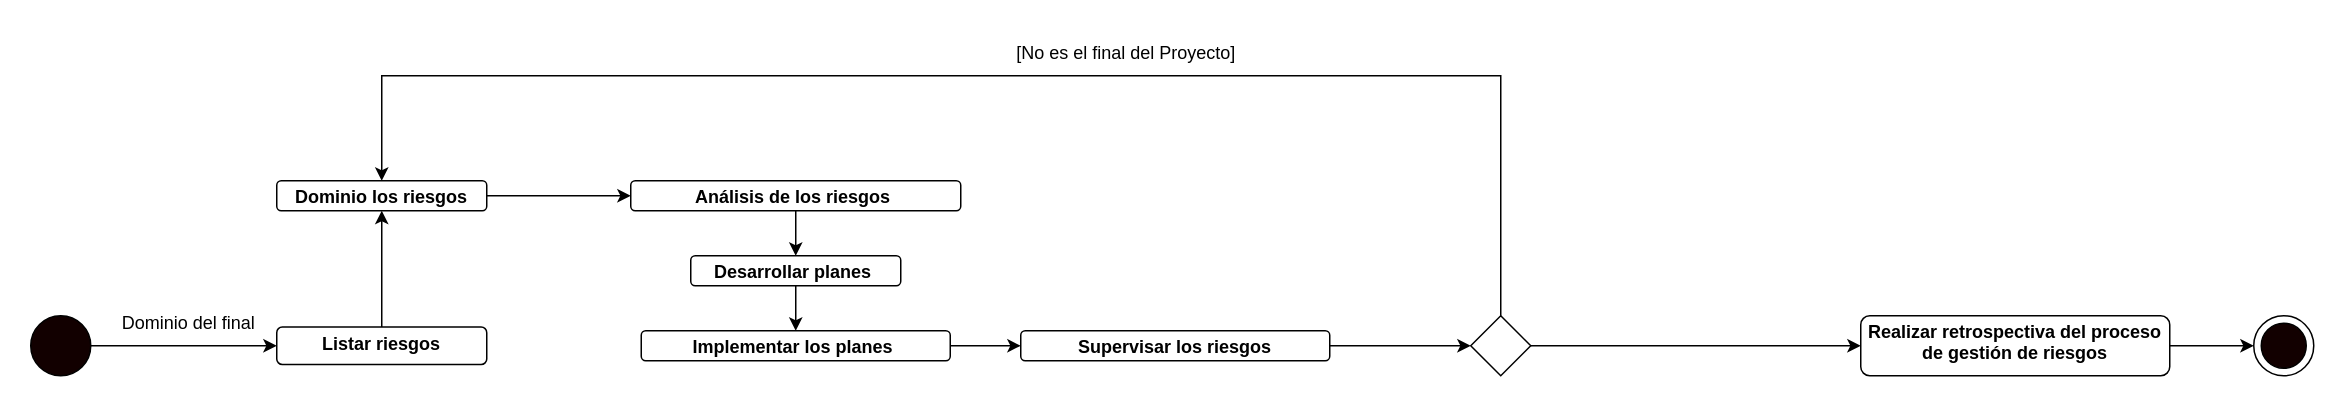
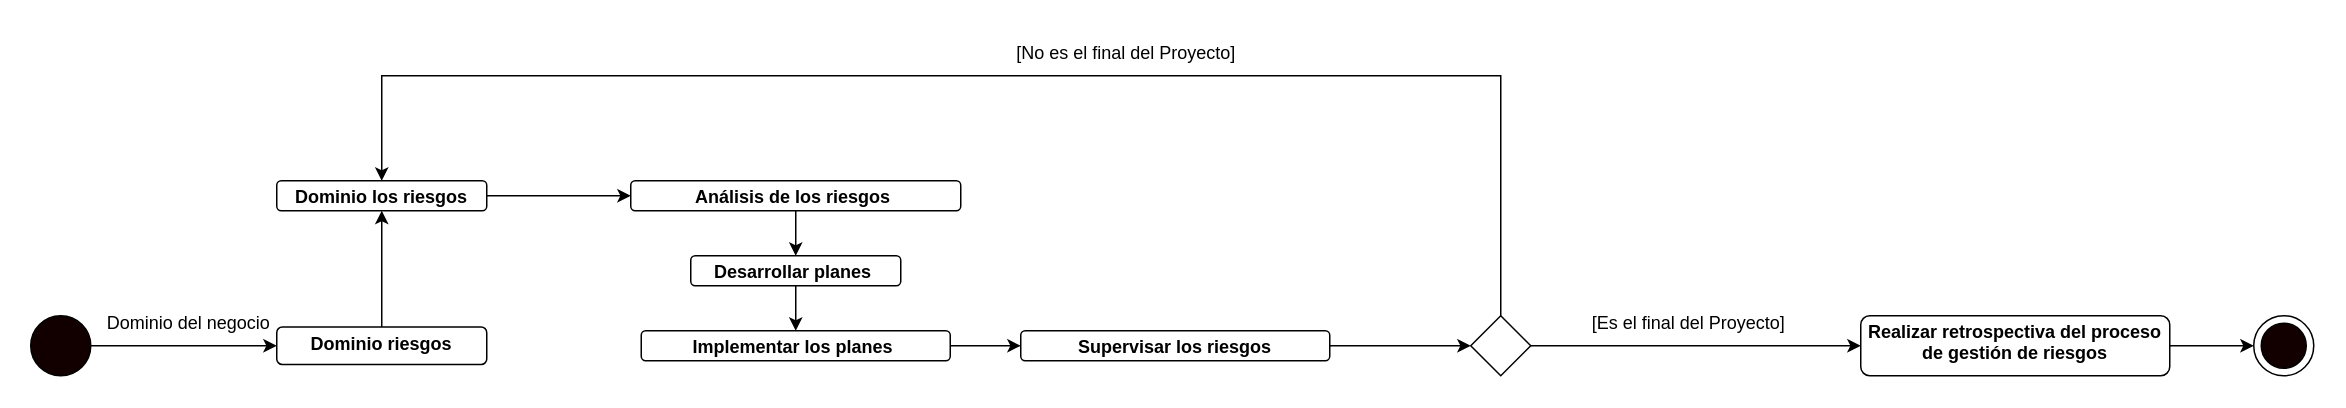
  <mxCell id="0" />
  <mxCell id="1" parent="0" />
  <mxCell id="2" style="edgeStyle=orthogonalEdgeStyle;rounded=0;orthogonalLoop=1;jettySize=auto;html=1;" edge="1" parent="1" source="3" target="8"><mxGeometry relative="1" as="geometry" /></mxCell>
  <mxCell id="3" value="" style="ellipse;whiteSpace=wrap;html=1;aspect=fixed;fillColor=#120000;" vertex="1" parent="1"><mxGeometry x="20" y="210" width="40" height="40" as="geometry" /></mxCell>
  <mxCell id="4" value="" style="group" vertex="1" connectable="0" parent="1"><mxGeometry x="1502" y="210" width="40" height="40" as="geometry" /></mxCell>
  <mxCell id="5" value="" style="ellipse;whiteSpace=wrap;html=1;aspect=fixed;fillColor=#120000;" vertex="1" parent="4"><mxGeometry x="5" y="5" width="30" height="30" as="geometry" /></mxCell>
  <mxCell id="6" value="" style="ellipse;whiteSpace=wrap;html=1;aspect=fixed;fillColor=none;" vertex="1" parent="4"><mxGeometry width="40" height="40" as="geometry" /></mxCell>
  <mxCell id="7" style="edgeStyle=orthogonalEdgeStyle;rounded=0;orthogonalLoop=1;jettySize=auto;html=1;entryX=0.5;entryY=1;entryDx=0;entryDy=0;" edge="1" parent="1" source="8" target="10"><mxGeometry relative="1" as="geometry" /></mxCell>
- <mxCell id="8" value="&lt;p style=&quot;margin:0px;margin-top:4px;text-align:center;&quot;&gt;&lt;b&gt;Listar riesgos&lt;/b&gt;&lt;/p&gt;&lt;div style=&quot;height:2px;&quot;&gt;&lt;/div&gt;" style="verticalAlign=top;align=left;overflow=fill;html=1;whiteSpace=wrap;borderRadius=20px;rounded=1;" vertex="1" parent="1"><mxGeometry x="184" y="217.5" width="140" height="25" as="geometry" /></mxCell>
+ <mxCell id="8" value="&lt;p style=&quot;margin:0px;margin-top:4px;text-align:center;&quot;&gt;&lt;b&gt;Dominio riesgos&lt;/b&gt;&lt;/p&gt;&lt;div style=&quot;height:2px;&quot;&gt;&lt;/div&gt;" style="verticalAlign=top;align=left;overflow=fill;html=1;whiteSpace=wrap;borderRadius=20px;rounded=1;" vertex="1" parent="1"><mxGeometry x="184" y="217.5" width="140" height="25" as="geometry" /></mxCell>
  <mxCell id="9" style="edgeStyle=orthogonalEdgeStyle;rounded=0;orthogonalLoop=1;jettySize=auto;html=1;entryX=0;entryY=0.5;entryDx=0;entryDy=0;" edge="1" parent="1" source="10" target="12"><mxGeometry relative="1" as="geometry" /></mxCell>
  <mxCell id="10" value="&lt;p style=&quot;margin:0px;margin-top:4px;text-align:center;&quot;&gt;&lt;b&gt;Dominio los riesgos&lt;/b&gt;&lt;/p&gt;" style="verticalAlign=top;align=left;overflow=fill;html=1;whiteSpace=wrap;borderRadius=20;rounded=1;" vertex="1" parent="1"><mxGeometry x="184" y="120" width="140" height="20" as="geometry" /></mxCell>
  <mxCell id="11" style="edgeStyle=orthogonalEdgeStyle;rounded=0;orthogonalLoop=1;jettySize=auto;html=1;entryX=0.5;entryY=0;entryDx=0;entryDy=0;" edge="1" parent="1" source="12" target="14"><mxGeometry relative="1" as="geometry" /></mxCell>
  <mxCell id="12" value="&lt;p style=&quot;margin:0px;margin-top:4px;text-align:center;&quot;&gt;&lt;b&gt;Análisis de los riesgos&lt;/b&gt;&lt;span style=&quot;color: rgba(0, 0, 0, 0); font-family: monospace; font-size: 0px; text-wrap: nowrap; background-color: initial; text-align: left;&quot;&gt;%3CmxGraphModel%3E%3Croot%3E%3CmxCell%20id%3D%220%22%2F%3E%3CmxCell%20id%3D%221%22%20parent%3D%220%22%2F%3E%3CmxCell%20id%3D%222%22%20value%3D%22%26lt%3Bp%20style%3D%26quot%3Bmargin%3A0px%3Bmargin-top%3A4px%3Btext-align%3Acenter%3B%26quot%3B%26gt%3B%26lt%3Bb%26gt%3BEvaluar%20los%20riesgos%26lt%3B%2Fb%26gt%3B%26lt%3B%2Fp%26gt%3B%26lt%3Bhr%20size%3D%26quot%3B1%26quot%3B%20style%3D%26quot%3Bborder-style%3Asolid%3B%26quot%3B%26gt%3B%26lt%3Bdiv%20style%3D%26quot%3Bheight%3A2px%3B%26quot%3B%26gt%3B%26lt%3B%2Fdiv%26gt%3B%22%20style%3D%22verticalAlign%3Dtop%3Balign%3Dleft%3Boverflow%3Dfill%3Bhtml%3D1%3BwhiteSpace%3Dwrap%3B%22%20vertex%3D%221%22%20parent%3D%221%22%3E%3CmxGeometry%20x%3D%22350%22%20y%3D%22160%22%20width%3D%22140%22%20height%3D%22120%22%20as%3D%22geometry%22%2F%3E%3C%2FmxCell%3E%3C%2Froot%3E%3C%2FmxGraphModel%3E&lt;/span&gt;&lt;b style=&quot;background-color: initial;&quot;&gt;&amp;nbsp;&lt;/b&gt;&lt;/p&gt;" style="verticalAlign=top;align=left;overflow=fill;html=1;whiteSpace=wrap;borderRadius=20;rounded=1;" vertex="1" parent="1"><mxGeometry x="420" y="120" width="220" height="20" as="geometry" /></mxCell>
  <mxCell id="13" style="edgeStyle=orthogonalEdgeStyle;rounded=0;orthogonalLoop=1;jettySize=auto;html=1;" edge="1" parent="1" source="14" target="16"><mxGeometry relative="1" as="geometry" /></mxCell>
  <mxCell id="14" value="&lt;p style=&quot;text-align: center; margin: 4px 0px 0px;&quot;&gt;&lt;span style=&quot;background-color: initial; text-align: left;&quot;&gt;&lt;b&gt;Desarrollar planes&lt;/b&gt;&lt;/span&gt;&lt;span style=&quot;color: rgba(0, 0, 0, 0); font-family: monospace; font-size: 0px; text-wrap: nowrap; background-color: initial; text-align: left;&quot;&gt;%3CmxGraphModel%3E%3Croot%3E%3CmxCell%20id%3D%220%22%2F%3E%3CmxCell%20id%3D%221%22%20parent%3D%220%22%2F%3E%3CmxCell%20id%3D%222%22%20value%3D%22%26lt%3Bp%20style%3D%26quot%3Bmargin%3A0px%3Bmargin-top%3A4px%3Btext-align%3Acenter%3B%26quot%3B%26gt%3B%26lt%3Bb%26gt%3BEvaluar%20los%20riesgos%26lt%3B%2Fb%26gt%3B%26lt%3B%2Fp%26gt%3B%26lt%3Bhr%20size%3D%26quot%3B1%26quot%3B%20style%3D%26quot%3Bborder-style%3Asolid%3B%26quot%3B%26gt%3B%26lt%3Bdiv%20style%3D%26quot%3Bheight%3A2px%3B%26quot%3B%26gt%3B%26lt%3B%2Fdiv%26gt%3B%22%20style%3D%22verticalAlign%3Dtop%3Balign%3Dleft%3Boverflow%3Dfill%3Bhtml%3D1%3BwhiteSpace%3Dwrap%3B%22%20vertex%3D%221%22%20parent%3D%221%22%3E%3CmxGeometry%20x%3D%22350%22%20y%3D%22160%22%20width%3D%22140%22%20height%3D%22120%22%20as%3D%22geometry%22%2F%3E%3C%2FmxCell%3E%3C%2Froot%3E%3C%2FmxGraphModel%3E&lt;/span&gt;&lt;b style=&quot;background-color: initial;&quot;&gt;&amp;nbsp;&lt;/b&gt;&lt;/p&gt;" style="verticalAlign=top;align=left;overflow=fill;html=1;whiteSpace=wrap;borderRadius=20;rounded=1;" vertex="1" parent="1"><mxGeometry x="460" y="170" width="140" height="20" as="geometry" /></mxCell>
  <mxCell id="15" style="edgeStyle=orthogonalEdgeStyle;rounded=0;orthogonalLoop=1;jettySize=auto;html=1;entryX=0;entryY=0.5;entryDx=0;entryDy=0;" edge="1" parent="1" source="16" target="19"><mxGeometry relative="1" as="geometry" /></mxCell>
  <mxCell id="16" value="&lt;p style=&quot;text-align: center; margin: 4px 0px 0px;&quot;&gt;&lt;span style=&quot;background-color: initial; text-align: left;&quot;&gt;&lt;b&gt;Implementar los planes&lt;/b&gt;&lt;/span&gt;&lt;span style=&quot;color: rgba(0, 0, 0, 0); font-family: monospace; font-size: 0px; text-wrap: nowrap; background-color: initial; text-align: left;&quot;&gt;%3CmxGraphModel%3E%3Croot%3E%3CmxCell%20id%3D%220%22%2F%3E%3CmxCell%20id%3D%221%22%20parent%3D%220%22%2F%3E%3CmxCell%20id%3D%222%22%20value%3D%22%26lt%3Bp%20style%3D%26quot%3Bmargin%3A0px%3Bmargin-top%3A4px%3Btext-align%3Acenter%3B%26quot%3B%26gt%3B%26lt%3Bb%26gt%3BEvaluar%20los%20riesgos%26lt%3B%2Fb%26gt%3B%26lt%3B%2Fp%26gt%3B%26lt%3Bhr%20size%3D%26quot%3B1%26quot%3B%20style%3D%26quot%3Bborder-style%3Asolid%3B%26quot%3B%26gt%3B%26lt%3Bdiv%20style%3D%26quot%3Bheight%3A2px%3B%26quot%3B%26gt%3B%26lt%3B%2Fdiv%26gt%3B%22%20style%3D%22verticalAlign%3Dtop%3Balign%3Dleft%3Boverflow%3Dfill%3Bhtml%3D1%3BwhiteSpace%3Dwrap%3B%22%20vertex%3D%221%22%20parent%3D%221%22%3E%3CmxGeometry%20x%3D%22350%22%20y%3D%22160%22%20width%3D%22140%22%20height%3D%22120%22%20as%3D%22geometry%22%2F%3E%3C%2FmxCell%3E%3C%2Froot%3E%3C%2FmxGraphModel%3E&lt;/span&gt;&lt;b style=&quot;background-color: initial;&quot;&gt;&amp;nbsp;&lt;/b&gt;&lt;/p&gt;" style="verticalAlign=top;align=left;overflow=fill;html=1;whiteSpace=wrap;borderRadius=20;rounded=1;" vertex="1" parent="1"><mxGeometry x="427" y="220" width="206" height="20" as="geometry" /></mxCell>
- <mxCell id="17" value="Dominio del final" style="text;html=1;align=center;verticalAlign=middle;resizable=0;points=[];autosize=1;strokeColor=none;fillColor=none;" vertex="1" parent="1"><mxGeometry x="60" y="200" width="130" height="30" as="geometry" /></mxCell>
+ <mxCell id="17" value="Dominio del negocio" style="text;html=1;align=center;verticalAlign=middle;resizable=0;points=[];autosize=1;strokeColor=none;fillColor=none;" vertex="1" parent="1"><mxGeometry x="60" y="200" width="130" height="30" as="geometry" /></mxCell>
  <mxCell id="18" style="edgeStyle=orthogonalEdgeStyle;rounded=0;orthogonalLoop=1;jettySize=auto;html=1;entryX=0;entryY=0.5;entryDx=0;entryDy=0;" edge="1" parent="1" source="19" target="24"><mxGeometry relative="1" as="geometry" /></mxCell>
  <mxCell id="19" value="&lt;p style=&quot;margin: 4px 0px 0px; text-align: center;&quot;&gt;&lt;span style=&quot;background-color: initial; text-align: left;&quot;&gt;&lt;b&gt;Supervisar los riesgos&lt;/b&gt;&lt;/span&gt;&lt;span style=&quot;color: rgba(0, 0, 0, 0); font-family: monospace; font-size: 0px; text-wrap: nowrap; background-color: initial; text-align: left;&quot;&gt;%3CmxGraphModel%3E%3Croot%3E%3CmxCell%20id%3D%220%22%2F%3E%3CmxCell%20id%3D%221%22%20parent%3D%220%22%2F%3E%3CmxCell%20id%3D%222%22%20value%3D%22%26lt%3Bp%20style%3D%26quot%3Bmargin%3A0px%3Bmargin-top%3A4px%3Btext-align%3Acenter%3B%26quot%3B%26gt%3B%26lt%3Bb%26gt%3BEvaluar%20los%20riesgos%26lt%3B%2Fb%26gt%3B%26lt%3B%2Fp%26gt%3B%26lt%3Bhr%20size%3D%26quot%3B1%26quot%3B%20style%3D%26quot%3Bborder-style%3Asolid%3B%26quot%3B%26gt%3B%26lt%3Bdiv%20style%3D%26quot%3Bheight%3A2px%3B%26quot%3B%26gt%3B%26lt%3B%2Fdiv%26gt%3B%22%20style%3D%22verticalAlign%3Dtop%3Balign%3Dleft%3Boverflow%3Dfill%3Bhtml%3D1%3BwhiteSpace%3Dwrap%3B%22%20vertex%3D%221%22%20parent%3D%221%22%3E%3CmxGeometry%20x%3D%22350%22%20y%3D%22160%22%20width%3D%22140%22%20height%3D%22120%22%20as%3D%22geometry%22%2F%3E%3C%2FmxCell%3E%3C%2Froot%3E%3C%2FmxGraphModel&lt;/span&gt;&lt;/p&gt;" style="verticalAlign=top;align=left;overflow=fill;html=1;whiteSpace=wrap;borderRadius=20;rounded=1;" vertex="1" parent="1"><mxGeometry x="680" y="220" width="206" height="20" as="geometry" /></mxCell>
  <mxCell id="20" style="edgeStyle=orthogonalEdgeStyle;rounded=0;orthogonalLoop=1;jettySize=auto;html=1;" edge="1" parent="1" source="21" target="6"><mxGeometry relative="1" as="geometry" /></mxCell>
  <mxCell id="21" value="&lt;p style=&quot;margin: 4px 0px 0px; text-align: center;&quot;&gt;&lt;span style=&quot;background-color: initial; text-align: left;&quot;&gt;&lt;b&gt;Realizar retrospectiva del proceso de gestión de riesgos&lt;/b&gt;&lt;/span&gt;&lt;span style=&quot;color: rgba(0, 0, 0, 0); font-family: monospace; font-size: 0px; text-wrap: nowrap; background-color: initial; text-align: left;&quot;&gt;%3CmxGraphModel%3E%3Croot%3E%3CmxCell%20id%3D%220%22%2F%3E%3CmxCell%20id%3D%221%22%20parent%3D%220%22%2F%3E%3CmxCell%20id%3D%222%22%20value%3D%22%26lt%3Bp%20style%3D%26quot%3Bmargin%3A0px%3Bmargin-top%3A4px%3Btext-align%3Acenter%3B%26quot%3B%26gt%3B%26lt%3Bb%26gt%3BEvaluar%20los%20riesgos%26lt%3B%2Fb%26gt%3B%26lt%3B%2Fp%26gt%3B%26lt%3Bhr%20size%3D%26quot%3B1%26quot%3B%20style%3D%26quot%3Bborder-style%3Asolid%3B%26quot%3B%26gt%3B%26lt%3Bdiv%20style%3D%26quot%3Bheight%3A2px%3B%26quot%3B%26gt%3B%26lt%3B%2Fdiv%26gt%3B%22%20style%3D%22verticalAlign%3Dtop%3Balign%3Dleft%3Boverflow%3Dfill%3Bhtml%3D1%3BwhiteSpace%3Dwrap%3B%22%20vertex%3D%221%22%20parent%3D%221%22%3E%3CmxGeometry%20x%3D%22350%22%20y%3D%22160%22%20width%3D%22140%22%20height%3D%22120%22%20as%3D%22geometry%22%2F%3E%3C%2FmxCell%3E%3C%2Froot%3E%3C%2FmxGraphModel&lt;/span&gt;&lt;/p&gt;" style="verticalAlign=top;align=left;overflow=fill;html=1;whiteSpace=wrap;borderRadius=20;rounded=1;" vertex="1" parent="1"><mxGeometry x="1240" y="210" width="206" height="40" as="geometry" /></mxCell>
  <mxCell id="22" style="edgeStyle=orthogonalEdgeStyle;rounded=0;orthogonalLoop=1;jettySize=auto;html=1;entryX=0;entryY=0.5;entryDx=0;entryDy=0;" edge="1" parent="1" source="24" target="21"><mxGeometry relative="1" as="geometry" /></mxCell>
  <mxCell id="23" style="edgeStyle=orthogonalEdgeStyle;rounded=0;orthogonalLoop=1;jettySize=auto;html=1;entryX=0.5;entryY=0;entryDx=0;entryDy=0;" edge="1" parent="1" source="24" target="10"><mxGeometry relative="1" as="geometry"><Array as="points"><mxPoint x="1000" y="50" /><mxPoint x="254" y="50" /></Array></mxGeometry></mxCell>
  <mxCell id="24" value="" style="rhombus;whiteSpace=wrap;html=1;" vertex="1" parent="1"><mxGeometry x="980" y="210" width="40" height="40" as="geometry" /></mxCell>
  <mxCell id="25" value="[No es el final del Proyecto]" style="text;html=1;align=center;verticalAlign=middle;resizable=0;points=[];autosize=1;strokeColor=none;fillColor=none;" vertex="1" parent="1"><mxGeometry x="665" y="20" width="170" height="30" as="geometry" /></mxCell>
+ <mxCell id="26" value="[Es el final del Proyecto]" style="text;html=1;align=center;verticalAlign=middle;resizable=0;points=[];autosize=1;strokeColor=none;fillColor=none;" vertex="1" parent="1"><mxGeometry x="1050" y="200" width="150" height="30" as="geometry" /></mxCell>
